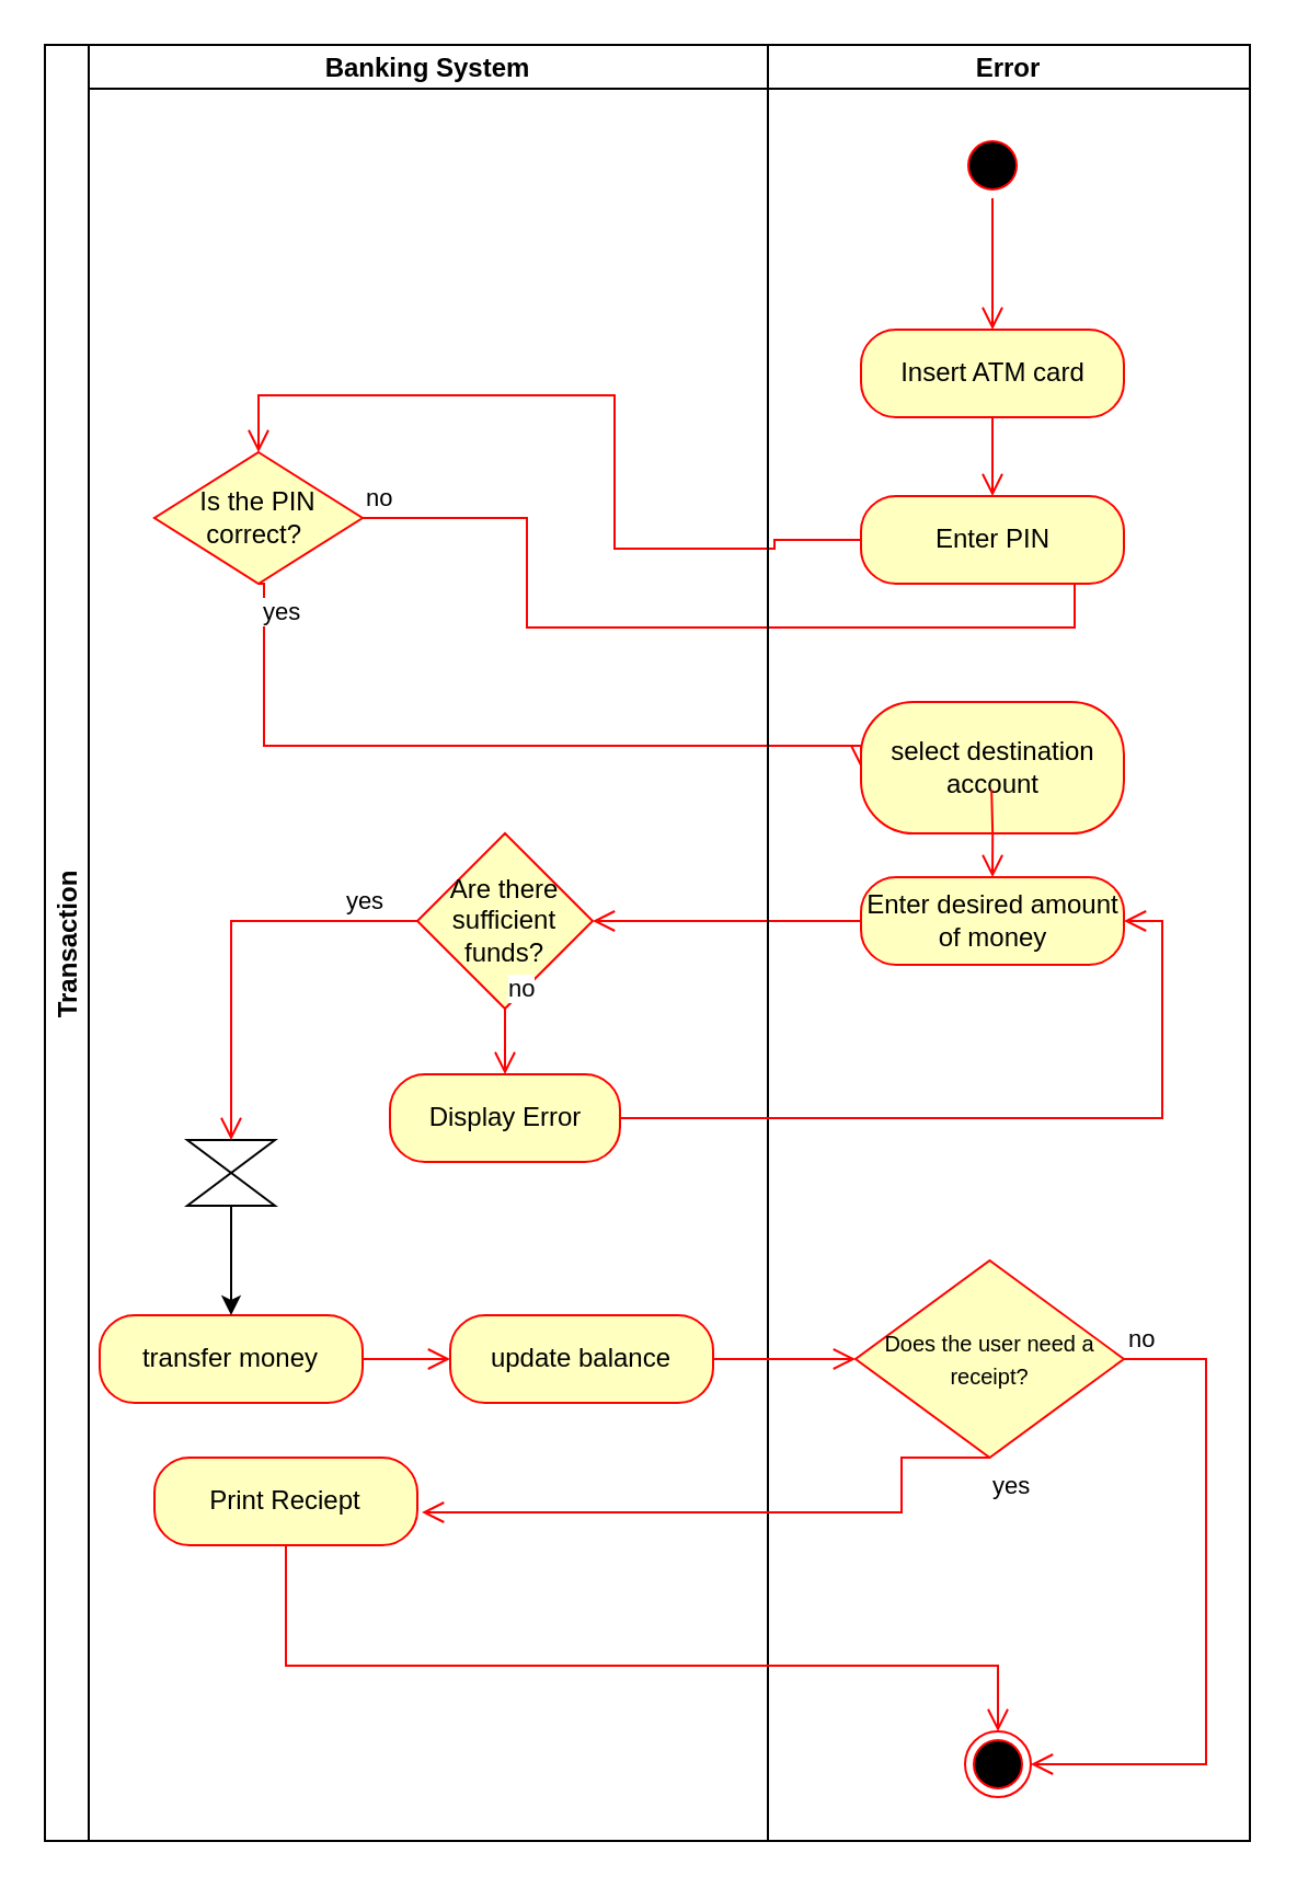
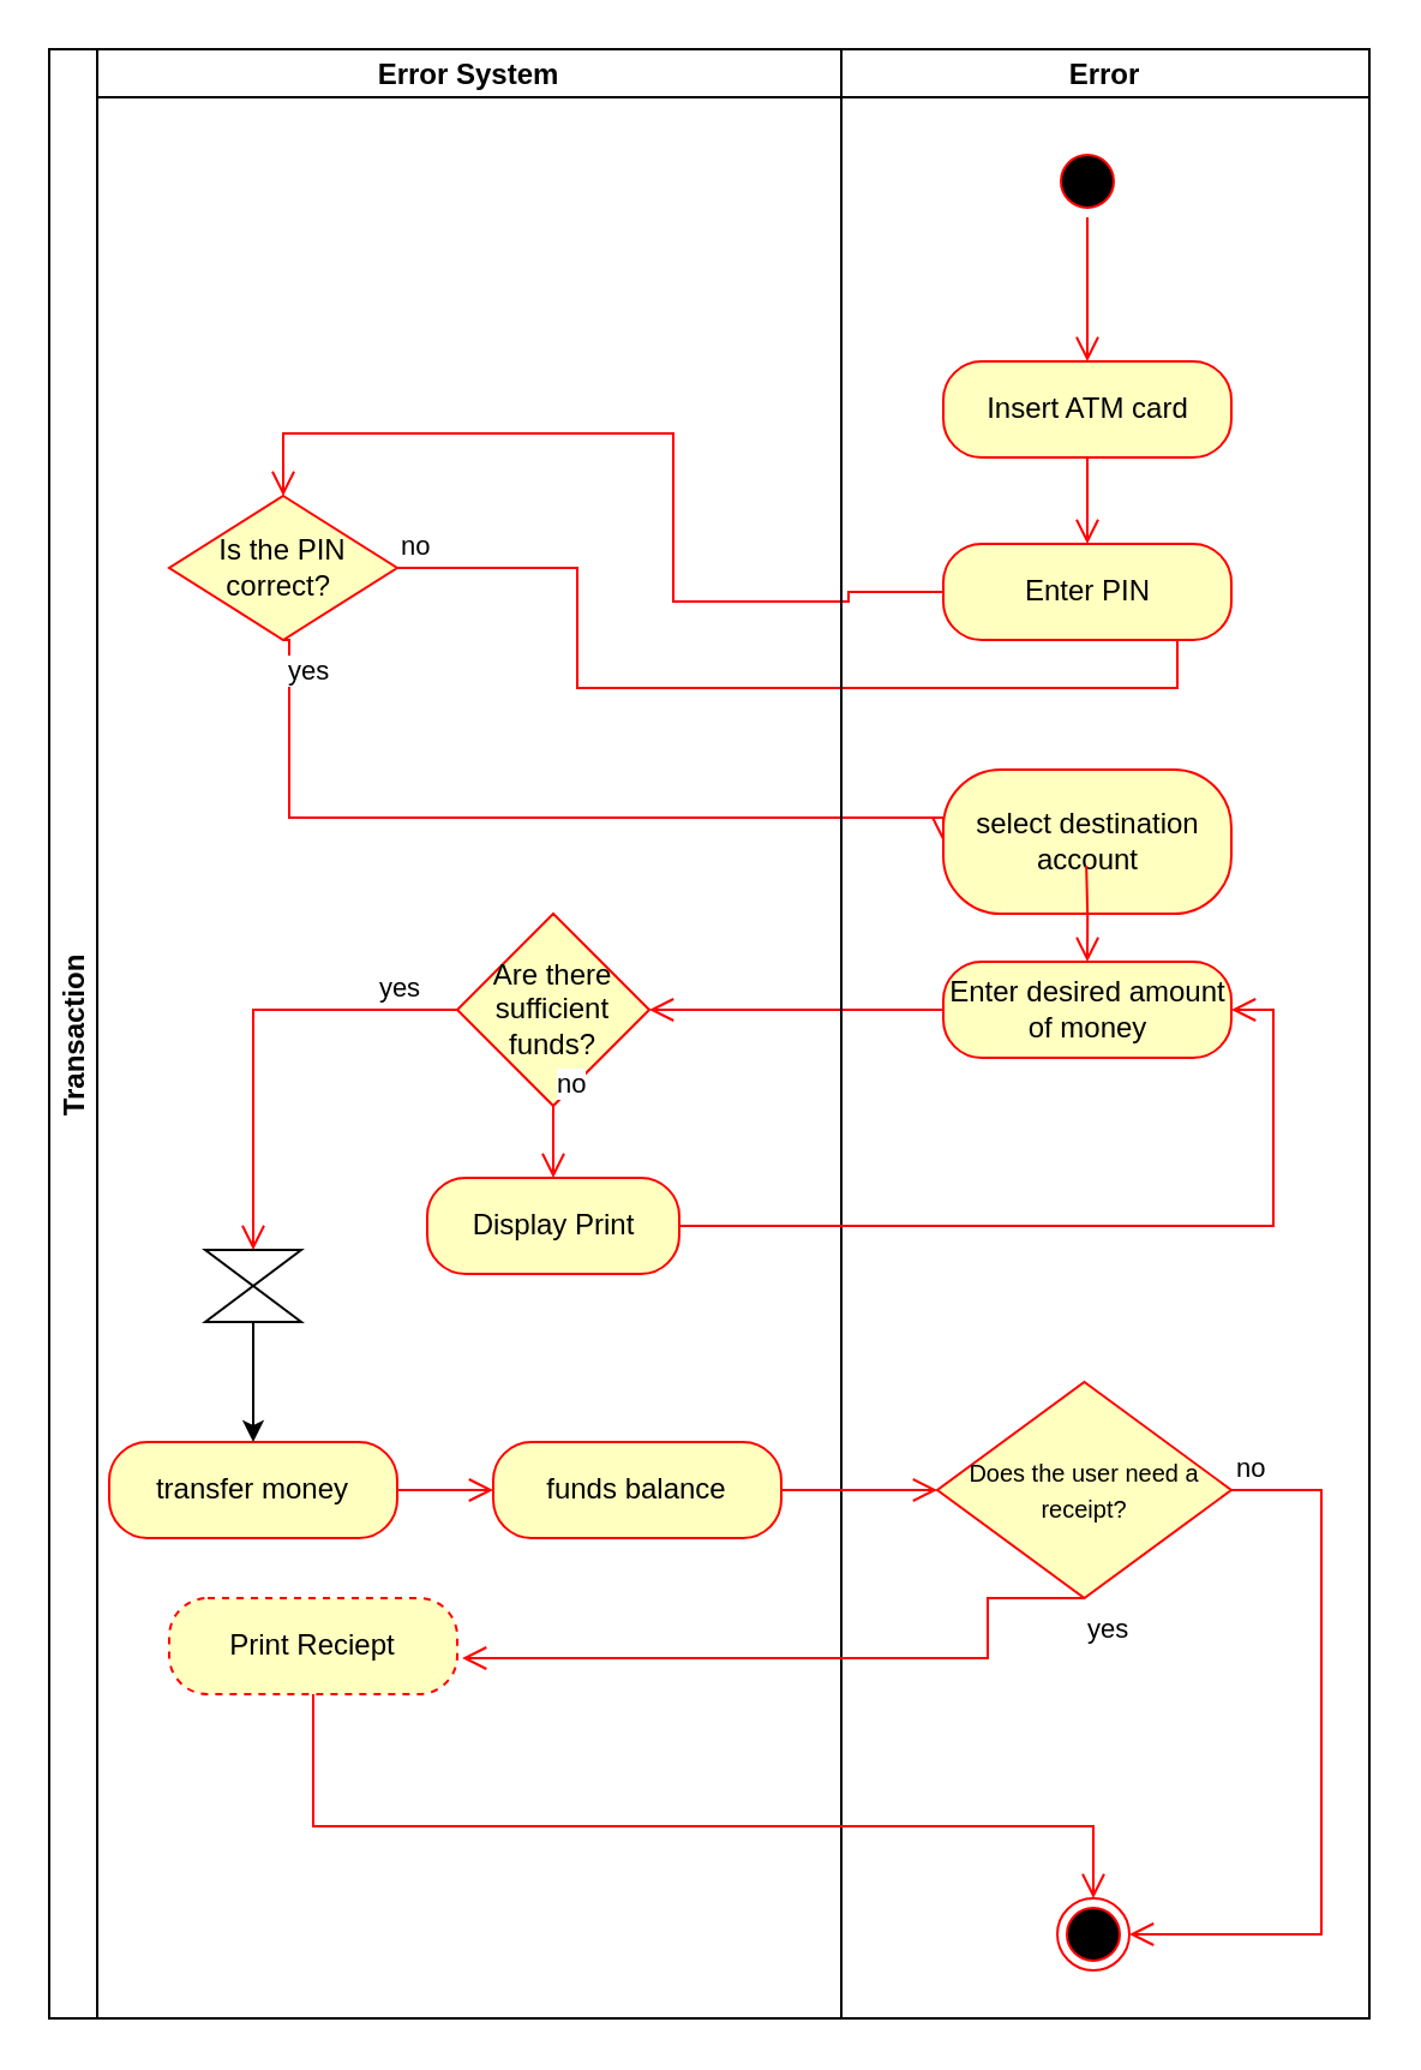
  <mxCell id="0" />
  <mxCell id="1" parent="0" />
  <mxCell id="2" value="Transaction" style="swimlane;childLayout=stackLayout;resizeParent=1;resizeParentMax=0;startSize=20;horizontal=0;horizontalStack=1;" parent="1" vertex="1"><mxGeometry x="20" y="20" width="550" height="820" as="geometry" /></mxCell>
  <mxCell id="3" value="" style="edgeStyle=orthogonalEdgeStyle;html=1;verticalAlign=bottom;endArrow=open;endSize=8;strokeColor=#ff0000;rounded=0;entryX=0.5;entryY=0;entryDx=0;entryDy=0;exitX=0;exitY=0.5;exitDx=0;exitDy=0;" parent="2" source="25" target="7" edge="1"><mxGeometry relative="1" as="geometry"><mxPoint x="432.5" y="286" as="targetPoint" /><mxPoint x="450" y="230" as="sourcePoint" /><Array as="points"><mxPoint x="333" y="230" /><mxPoint x="260" y="230" /><mxPoint x="260" y="160" /><mxPoint x="97" y="160" /></Array></mxGeometry></mxCell>
  <mxCell id="4" value="no" style="edgeStyle=orthogonalEdgeStyle;html=1;align=left;verticalAlign=bottom;endArrow=open;endSize=8;strokeColor=#ff0000;rounded=0;entryX=1;entryY=0.5;entryDx=0;entryDy=0;exitX=1;exitY=0.5;exitDx=0;exitDy=0;" parent="2" source="7" target="25" edge="1"><mxGeometry x="-1" relative="1" as="geometry"><mxPoint x="577.5" y="226" as="targetPoint" /><Array as="points"><mxPoint x="220" y="216" /><mxPoint x="220" y="266" /><mxPoint x="470" y="266" /><mxPoint x="470" y="226" /></Array></mxGeometry></mxCell>
  <mxCell id="5" value="yes" style="edgeStyle=orthogonalEdgeStyle;html=1;align=left;verticalAlign=top;endArrow=open;endSize=8;strokeColor=#ff0000;rounded=0;exitX=0.5;exitY=1;exitDx=0;exitDy=0;entryX=0;entryY=0.5;entryDx=0;entryDy=0;" parent="2" source="7" target="26" edge="1"><mxGeometry x="-1" relative="1" as="geometry"><mxPoint x="360" y="320" as="targetPoint" /><mxPoint x="217.079" y="296.004" as="sourcePoint" /><Array as="points"><mxPoint x="100" y="246" /><mxPoint x="100" y="320" /></Array></mxGeometry></mxCell>
- <mxCell id="6" value="Banking System" style="swimlane;startSize=20;" parent="2" vertex="1"><mxGeometry x="20" width="310" height="820" as="geometry" /></mxCell>
+ <mxCell id="6" value="Error System" style="swimlane;startSize=20;" parent="2" vertex="1"><mxGeometry x="20" width="310" height="820" as="geometry" /></mxCell>
  <mxCell id="7" value="Is the PIN correct?&amp;nbsp;" style="rhombus;whiteSpace=wrap;html=1;fontColor=#000000;fillColor=#ffffc0;strokeColor=#ff0000;" parent="6" vertex="1"><mxGeometry x="30" y="186" width="95" height="60" as="geometry" /></mxCell>
  <mxCell id="8" value="Are there sufficient funds?" style="rhombus;whiteSpace=wrap;html=1;fontColor=#000000;fillColor=#ffffc0;strokeColor=#ff0000;" parent="6" vertex="1"><mxGeometry x="150" y="360" width="80" height="80" as="geometry" /></mxCell>
- <mxCell id="9" value="Display Error" style="rounded=1;whiteSpace=wrap;html=1;arcSize=40;fontColor=#000000;fillColor=#ffffc0;strokeColor=#ff0000;" parent="6" vertex="1"><mxGeometry x="137.5" y="470" width="105" height="40" as="geometry" /></mxCell>
+ <mxCell id="9" value="Display Print" style="rounded=1;whiteSpace=wrap;html=1;arcSize=40;fontColor=#000000;fillColor=#ffffc0;strokeColor=#ff0000;" parent="6" vertex="1"><mxGeometry x="137.5" y="470" width="105" height="40" as="geometry" /></mxCell>
  <mxCell id="10" value="transfer money" style="rounded=1;whiteSpace=wrap;html=1;arcSize=40;fontColor=#000000;fillColor=#ffffc0;strokeColor=#ff0000;" parent="6" vertex="1"><mxGeometry x="5" y="580" width="120" height="40" as="geometry" /></mxCell>
  <mxCell id="11" value="" style="edgeStyle=orthogonalEdgeStyle;rounded=0;orthogonalLoop=1;jettySize=auto;html=1;" parent="6" source="12" target="10" edge="1"><mxGeometry relative="1" as="geometry" /></mxCell>
  <mxCell id="12" value="" style="shape=collate;html=1;" parent="6" vertex="1"><mxGeometry x="45" y="500" width="40" height="30" as="geometry" /></mxCell>
- <mxCell id="13" value="Print Reciept" style="rounded=1;whiteSpace=wrap;html=1;arcSize=40;fontColor=#000000;fillColor=#ffffc0;strokeColor=#ff0000;" parent="6" vertex="1"><mxGeometry x="30" y="645" width="120" height="40" as="geometry" /></mxCell>
+ <mxCell id="13" value="Print Reciept" style="rounded=1;whiteSpace=wrap;html=1;arcSize=40;fontColor=#000000;fillColor=#ffffc0;strokeColor=#ff0000;dashed=1;" parent="6" vertex="1"><mxGeometry x="30" y="645" width="120" height="40" as="geometry" /></mxCell>
  <mxCell id="14" value="no" style="edgeStyle=orthogonalEdgeStyle;html=1;align=left;verticalAlign=bottom;endArrow=open;endSize=8;strokeColor=#ff0000;rounded=0;entryX=0.5;entryY=0;entryDx=0;entryDy=0;" parent="6" target="9" edge="1"><mxGeometry x="-1" relative="1" as="geometry"><mxPoint x="110" y="410" as="targetPoint" /><mxPoint x="190" y="440" as="sourcePoint" /><Array as="points"><mxPoint x="190" y="460" /><mxPoint x="190" y="460" /></Array></mxGeometry></mxCell>
  <mxCell id="15" value="" style="edgeStyle=orthogonalEdgeStyle;html=1;align=left;verticalAlign=top;endArrow=open;endSize=8;strokeColor=#ff0000;rounded=0;entryX=0.5;entryY=0;entryDx=0;entryDy=0;exitX=0;exitY=0.5;exitDx=0;exitDy=0;" parent="6" source="8" target="12" edge="1"><mxGeometry x="-1" relative="1" as="geometry"><mxPoint x="80" y="510" as="targetPoint" /><Array as="points"><mxPoint x="65" y="400" /></Array><mxPoint x="40" y="390" as="sourcePoint" /></mxGeometry></mxCell>
  <mxCell id="16" value="yes" style="edgeLabel;html=1;align=center;verticalAlign=middle;resizable=0;points=[];" vertex="1" connectable="0" parent="15"><mxGeometry x="-0.82" y="1" relative="1" as="geometry"><mxPoint x="-8" y="-11" as="offset" /></mxGeometry></mxCell>
- <mxCell id="17" value="update balance" style="rounded=1;whiteSpace=wrap;html=1;arcSize=40;fontColor=#000000;fillColor=#ffffc0;strokeColor=#ff0000;" vertex="1" parent="6"><mxGeometry x="165" y="580" width="120" height="40" as="geometry" /></mxCell>
+ <mxCell id="17" value="funds balance" style="rounded=1;whiteSpace=wrap;html=1;arcSize=40;fontColor=#000000;fillColor=#ffffc0;strokeColor=#ff0000;" vertex="1" parent="6"><mxGeometry x="165" y="580" width="120" height="40" as="geometry" /></mxCell>
  <mxCell id="18" value="" style="edgeStyle=orthogonalEdgeStyle;html=1;verticalAlign=bottom;endArrow=open;endSize=8;strokeColor=#ff0000;rounded=0;exitX=1;exitY=0.5;exitDx=0;exitDy=0;entryX=0;entryY=0.5;entryDx=0;entryDy=0;" parent="6" source="10" target="17" edge="1"><mxGeometry relative="1" as="geometry"><mxPoint x="190" y="600" as="targetPoint" /><mxPoint x="260" y="470" as="sourcePoint" /><Array as="points" /></mxGeometry></mxCell>
  <mxCell id="19" value="" style="edgeStyle=orthogonalEdgeStyle;html=1;verticalAlign=bottom;endArrow=open;endSize=8;strokeColor=#ff0000;rounded=0;exitX=0;exitY=0.5;exitDx=0;exitDy=0;" parent="2" source="28" edge="1"><mxGeometry relative="1" as="geometry"><mxPoint x="250" y="400" as="targetPoint" /><mxPoint x="370" y="400" as="sourcePoint" /><Array as="points"><mxPoint x="320" y="400" /><mxPoint x="320" y="400" /></Array></mxGeometry></mxCell>
  <mxCell id="20" value="Error" style="swimlane;startSize=20;" parent="2" vertex="1"><mxGeometry x="330" width="220" height="820" as="geometry" /></mxCell>
  <mxCell id="21" value="" style="ellipse;html=1;shape=startState;fillColor=#000000;strokeColor=#ff0000;" parent="20" vertex="1"><mxGeometry x="87.5" y="40" width="30" height="30" as="geometry" /></mxCell>
  <mxCell id="22" value="" style="edgeStyle=orthogonalEdgeStyle;html=1;verticalAlign=bottom;endArrow=open;endSize=8;strokeColor=#ff0000;rounded=0;" parent="20" source="21" edge="1"><mxGeometry relative="1" as="geometry"><mxPoint x="102.5" y="130" as="targetPoint" /></mxGeometry></mxCell>
  <mxCell id="23" value="Insert ATM card" style="rounded=1;whiteSpace=wrap;html=1;arcSize=40;fontColor=#000000;fillColor=#ffffc0;strokeColor=#ff0000;" parent="20" vertex="1"><mxGeometry x="42.5" y="130" width="120" height="40" as="geometry" /></mxCell>
  <mxCell id="24" value="" style="edgeStyle=orthogonalEdgeStyle;html=1;verticalAlign=bottom;endArrow=open;endSize=8;strokeColor=#ff0000;rounded=0;entryX=0.5;entryY=0;entryDx=0;entryDy=0;" parent="20" source="23" target="25" edge="1"><mxGeometry relative="1" as="geometry"><mxPoint x="102.5" y="230" as="targetPoint" /></mxGeometry></mxCell>
  <mxCell id="25" value="Enter PIN" style="rounded=1;whiteSpace=wrap;html=1;arcSize=40;fontColor=#000000;fillColor=#ffffc0;strokeColor=#ff0000;" parent="20" vertex="1"><mxGeometry x="42.5" y="206" width="120" height="40" as="geometry" /></mxCell>
  <mxCell id="26" value="select destination account" style="rounded=1;whiteSpace=wrap;html=1;arcSize=40;fontColor=#000000;fillColor=#ffffc0;strokeColor=#ff0000;" parent="20" vertex="1"><mxGeometry x="42.5" y="300" width="120" height="60" as="geometry" /></mxCell>
  <mxCell id="27" value="" style="edgeStyle=orthogonalEdgeStyle;html=1;verticalAlign=bottom;endArrow=open;endSize=8;strokeColor=#ff0000;rounded=0;entryX=0.5;entryY=0;entryDx=0;entryDy=0;" parent="20" target="28" edge="1"><mxGeometry relative="1" as="geometry"><mxPoint x="102.08" y="470" as="targetPoint" /><mxPoint x="102.08" y="340" as="sourcePoint" /><Array as="points" /></mxGeometry></mxCell>
  <mxCell id="28" value="Enter desired amount of money" style="rounded=1;whiteSpace=wrap;html=1;arcSize=40;fontColor=#000000;fillColor=#ffffc0;strokeColor=#ff0000;" parent="20" vertex="1"><mxGeometry x="42.5" y="380" width="120" height="40" as="geometry" /></mxCell>
  <mxCell id="29" value="" style="ellipse;html=1;shape=endState;fillColor=#000000;strokeColor=#ff0000;" parent="20" vertex="1"><mxGeometry x="90" y="770" width="30" height="30" as="geometry" /></mxCell>
  <mxCell id="30" value="&lt;span style=&quot;font-size: 10px;&quot;&gt;Does the user need a receipt?&lt;/span&gt;" style="rhombus;whiteSpace=wrap;html=1;fontColor=#000000;fillColor=#ffffc0;strokeColor=#ff0000;" parent="20" vertex="1"><mxGeometry x="40" y="555" width="122.5" height="90" as="geometry" /></mxCell>
  <mxCell id="31" value="no" style="edgeStyle=orthogonalEdgeStyle;html=1;align=left;verticalAlign=bottom;endArrow=open;endSize=8;strokeColor=#ff0000;rounded=0;entryX=1;entryY=0.5;entryDx=0;entryDy=0;exitX=1;exitY=0.5;exitDx=0;exitDy=0;" parent="20" source="30" target="29" edge="1"><mxGeometry x="-1" relative="1" as="geometry"><mxPoint x="130.0" y="785.12" as="targetPoint" /><mxPoint x="168.68" y="600" as="sourcePoint" /><Array as="points"><mxPoint x="200" y="600" /><mxPoint x="200" y="785" /></Array></mxGeometry></mxCell>
  <mxCell id="32" value="" style="edgeStyle=orthogonalEdgeStyle;html=1;verticalAlign=bottom;endArrow=open;endSize=8;strokeColor=#ff0000;rounded=0;entryX=0.5;entryY=0;entryDx=0;entryDy=0;" parent="2" source="13" target="29" edge="1"><mxGeometry relative="1" as="geometry"><mxPoint x="340" y="750" as="targetPoint" /><Array as="points"><mxPoint x="340" y="740" /><mxPoint x="515" y="740" /></Array></mxGeometry></mxCell>
  <mxCell id="33" value="yes" style="edgeStyle=orthogonalEdgeStyle;html=1;align=left;verticalAlign=top;endArrow=open;endSize=8;strokeColor=#ff0000;rounded=0;exitX=0.5;exitY=1;exitDx=0;exitDy=0;entryX=1.017;entryY=0.625;entryDx=0;entryDy=0;entryPerimeter=0;" parent="2" source="30" target="13" edge="1"><mxGeometry x="-1" relative="1" as="geometry"><mxPoint x="260" y="630" as="targetPoint" /><mxPoint x="527.5" y="646" as="sourcePoint" /><Array as="points"><mxPoint x="391" y="670" /></Array></mxGeometry></mxCell>
  <mxCell id="34" value="" style="edgeStyle=orthogonalEdgeStyle;html=1;verticalAlign=bottom;endArrow=open;endSize=8;strokeColor=#ff0000;rounded=0;exitX=1;exitY=0.5;exitDx=0;exitDy=0;entryX=1;entryY=0.5;entryDx=0;entryDy=0;" edge="1" source="9" parent="2" target="28"><mxGeometry relative="1" as="geometry"><mxPoint x="470" y="400" as="targetPoint" /><mxPoint x="320" y="490" as="sourcePoint" /><Array as="points"><mxPoint x="510" y="490" /><mxPoint x="510" y="400" /></Array></mxGeometry></mxCell>
  <mxCell id="35" value="" style="edgeStyle=orthogonalEdgeStyle;html=1;verticalAlign=bottom;endArrow=open;endSize=8;strokeColor=#ff0000;rounded=0;exitX=1;exitY=0.5;exitDx=0;exitDy=0;entryX=0;entryY=0.5;entryDx=0;entryDy=0;" edge="1" source="17" parent="2" target="30"><mxGeometry relative="1" as="geometry"><mxPoint x="320" y="890" as="targetPoint" /><mxPoint x="360.034" y="600" as="sourcePoint" /></mxGeometry></mxCell>
